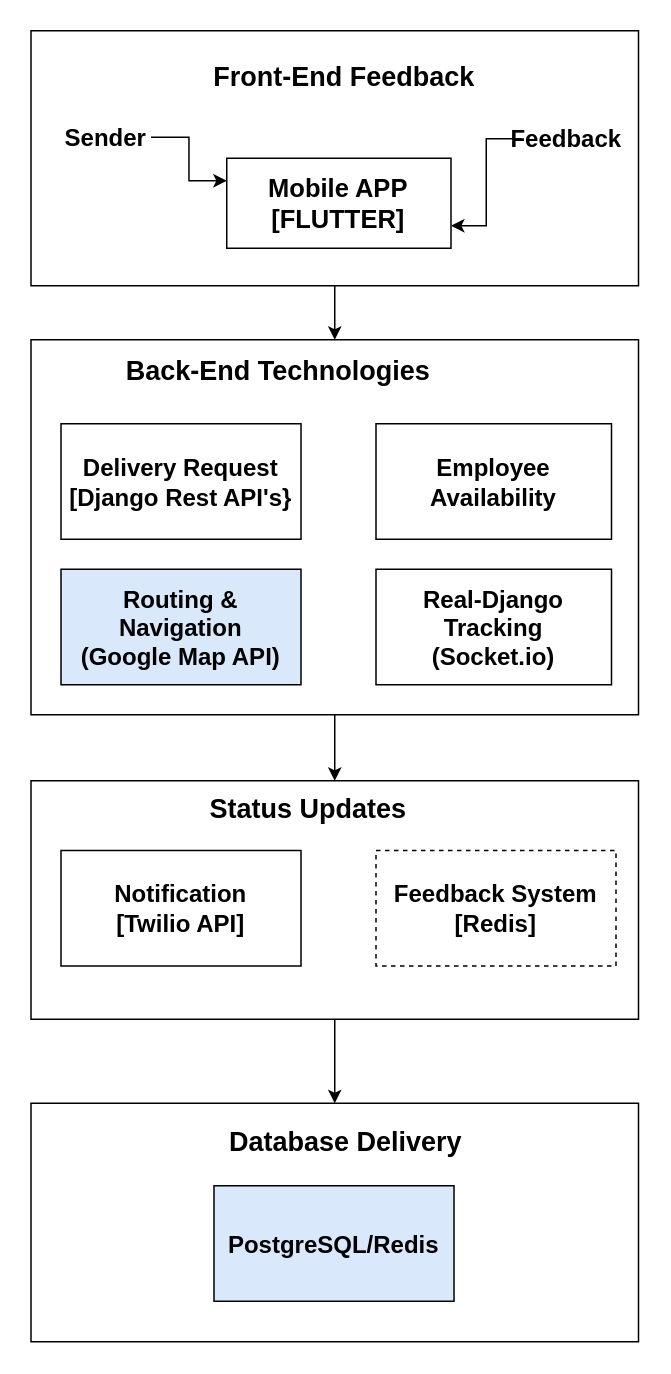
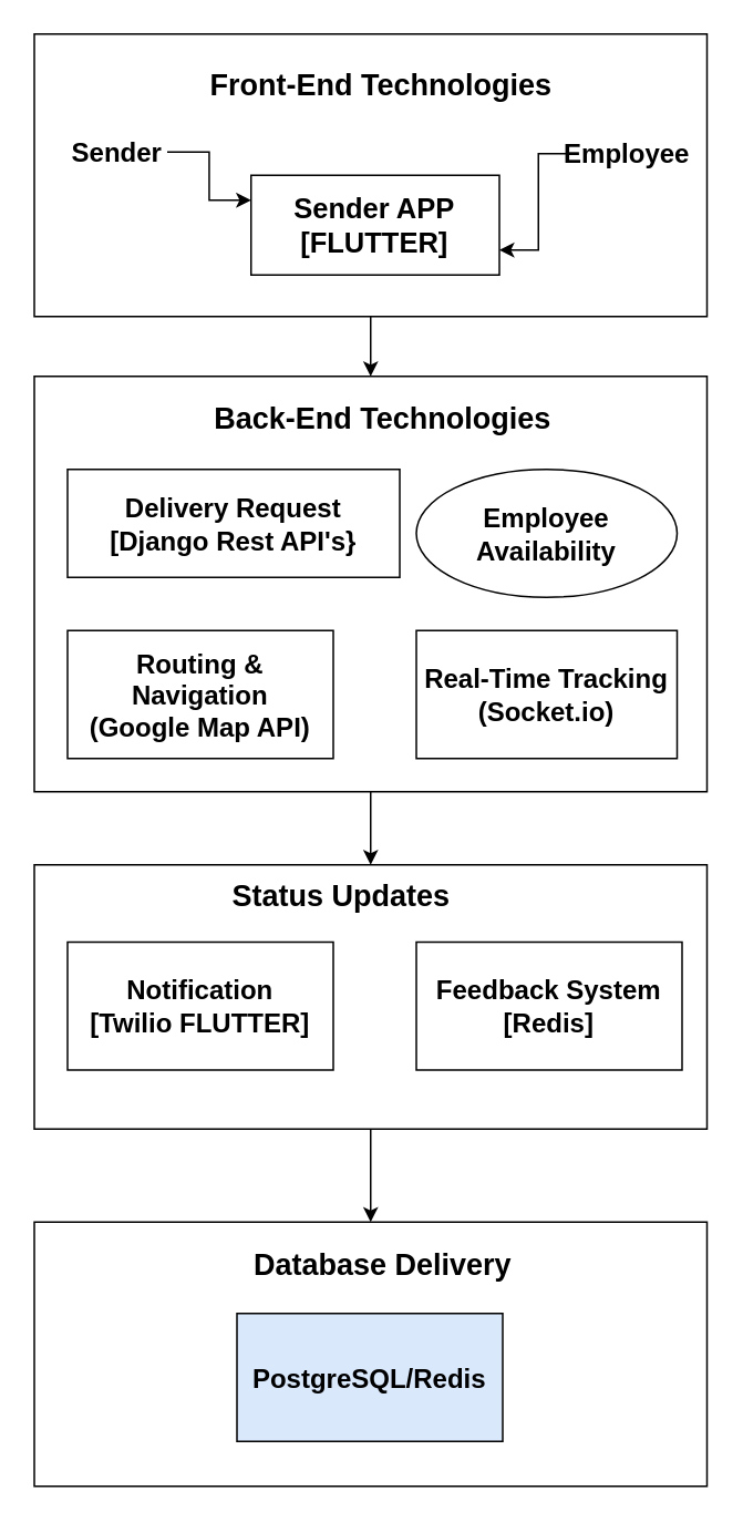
  <mxCell id="0" />
  <mxCell id="1" parent="0" />
  <mxCell id="2" style="edgeStyle=orthogonalEdgeStyle;rounded=0;orthogonalLoop=1;jettySize=auto;html=1;exitX=0.5;exitY=1;exitDx=0;exitDy=0;entryX=0.5;entryY=0;entryDx=0;entryDy=0;" edge="1" parent="1" source="3" target="12"><mxGeometry relative="1" as="geometry" /></mxCell>
  <mxCell id="3" value="" style="rounded=0;whiteSpace=wrap;html=1;" vertex="1" parent="1"><mxGeometry x="20" y="20" width="405" height="170" as="geometry" /></mxCell>
  <mxCell id="4" value="" style="rounded=0;whiteSpace=wrap;html=1;" vertex="1" parent="1"><mxGeometry x="150.5" y="105" width="149.5" height="60" as="geometry" /></mxCell>
- <mxCell id="5" value="&lt;b&gt;&lt;font style=&quot;font-size: 18px;&quot;&gt;Front-End Feedback&lt;/font&gt;&lt;/b&gt;" style="text;html=1;align=center;verticalAlign=middle;whiteSpace=wrap;rounded=0;" vertex="1" parent="1"><mxGeometry x="124" y="36" width="210" height="30" as="geometry" /></mxCell>
+ <mxCell id="5" value="&lt;b&gt;&lt;font style=&quot;font-size: 18px;&quot;&gt;Front-End Technologies&lt;/font&gt;&lt;/b&gt;" style="text;html=1;align=center;verticalAlign=middle;whiteSpace=wrap;rounded=0;" vertex="1" parent="1"><mxGeometry x="124" y="36" width="210" height="30" as="geometry" /></mxCell>
  <mxCell id="6" style="edgeStyle=orthogonalEdgeStyle;rounded=0;orthogonalLoop=1;jettySize=auto;html=1;entryX=0;entryY=0.25;entryDx=0;entryDy=0;" edge="1" parent="1" source="7" target="4"><mxGeometry relative="1" as="geometry" /></mxCell>
  <mxCell id="7" value="&lt;b&gt;&lt;font style=&quot;font-size: 16px;&quot;&gt;Sender&lt;/font&gt;&lt;/b&gt;" style="text;html=1;align=center;verticalAlign=middle;whiteSpace=wrap;rounded=0;" vertex="1" parent="1"><mxGeometry x="40" y="76" width="60" height="30" as="geometry" /></mxCell>
  <mxCell id="8" style="edgeStyle=orthogonalEdgeStyle;rounded=0;orthogonalLoop=1;jettySize=auto;html=1;entryX=1;entryY=0.75;entryDx=0;entryDy=0;" edge="1" parent="1" source="9" target="4"><mxGeometry relative="1" as="geometry" /></mxCell>
- <mxCell id="9" value="&lt;b&gt;&lt;font style=&quot;font-size: 16px;&quot;&gt;Feedback&lt;/font&gt;&lt;/b&gt;" style="text;html=1;align=center;verticalAlign=middle;whiteSpace=wrap;rounded=0;" vertex="1" parent="1"><mxGeometry x="347" y="77" width="60" height="30" as="geometry" /></mxCell>
- <mxCell id="10" value="&lt;b style=&quot;font-size: 17px;&quot;&gt;&lt;font style=&quot;font-size: 17px;&quot;&gt;Mobile APP&lt;/font&gt;&lt;/b&gt;&lt;div style=&quot;font-size: 17px;&quot;&gt;&lt;b style=&quot;&quot;&gt;&lt;font style=&quot;font-size: 17px;&quot;&gt;[FLUTTER]&lt;/font&gt;&lt;/b&gt;&lt;/div&gt;" style="text;html=1;align=center;verticalAlign=middle;whiteSpace=wrap;rounded=0;" vertex="1" parent="1"><mxGeometry x="160" y="121" width="130" height="30" as="geometry" /></mxCell>
+ <mxCell id="9" value="&lt;b&gt;&lt;font style=&quot;font-size: 16px;&quot;&gt;Employee&lt;/font&gt;&lt;/b&gt;" style="text;html=1;align=center;verticalAlign=middle;whiteSpace=wrap;rounded=0;" vertex="1" parent="1"><mxGeometry x="347" y="77" width="60" height="30" as="geometry" /></mxCell>
+ <mxCell id="10" value="&lt;b style=&quot;font-size: 17px;&quot;&gt;&lt;font style=&quot;font-size: 17px;&quot;&gt;Sender APP&lt;/font&gt;&lt;/b&gt;&lt;div style=&quot;font-size: 17px;&quot;&gt;&lt;b style=&quot;&quot;&gt;&lt;font style=&quot;font-size: 17px;&quot;&gt;[FLUTTER]&lt;/font&gt;&lt;/b&gt;&lt;/div&gt;" style="text;html=1;align=center;verticalAlign=middle;whiteSpace=wrap;rounded=0;" vertex="1" parent="1"><mxGeometry x="160" y="121" width="130" height="30" as="geometry" /></mxCell>
  <mxCell id="11" value="" style="edgeStyle=orthogonalEdgeStyle;rounded=0;orthogonalLoop=1;jettySize=auto;html=1;" edge="1" parent="1" source="12" target="19"><mxGeometry relative="1" as="geometry" /></mxCell>
  <mxCell id="12" value="" style="rounded=0;whiteSpace=wrap;html=1;" vertex="1" parent="1"><mxGeometry x="20" y="226" width="405" height="250" as="geometry" /></mxCell>
- <mxCell id="13" value="&lt;b&gt;&lt;font style=&quot;font-size: 18px;&quot;&gt;Back-End Technologies&lt;/font&gt;&lt;/b&gt;" style="text;html=1;align=center;verticalAlign=middle;whiteSpace=wrap;rounded=0;" vertex="1" parent="1"><mxGeometry x="75" y="232" width="220" height="30" as="geometry" /></mxCell>
- <mxCell id="14" value="&lt;b&gt;&lt;font style=&quot;font-size: 16px;&quot;&gt;Delivery Request&lt;/font&gt;&lt;/b&gt;&lt;div&gt;&lt;b&gt;&lt;font style=&quot;font-size: 16px;&quot;&gt;[Django Rest API's}&lt;/font&gt;&lt;/b&gt;&lt;/div&gt;" style="rounded=0;whiteSpace=wrap;html=1;" vertex="1" parent="1"><mxGeometry x="40" y="282" width="160" height="77" as="geometry" /></mxCell>
- <mxCell id="15" value="&lt;span style=&quot;font-size: 16px;&quot;&gt;&lt;b&gt;Employee Availability&lt;/b&gt;&lt;/span&gt;" style="rounded=0;whiteSpace=wrap;html=1;" vertex="1" parent="1"><mxGeometry x="250" y="282" width="157" height="77" as="geometry" /></mxCell>
- <mxCell id="16" value="&lt;span style=&quot;font-size: 16px;&quot;&gt;&lt;b&gt;Routing &amp;amp; Navigation&lt;/b&gt;&lt;/span&gt;&lt;div&gt;&lt;span style=&quot;font-size: 16px;&quot;&gt;&lt;b&gt;(Google Map API)&lt;/b&gt;&lt;/span&gt;&lt;/div&gt;" style="rounded=0;whiteSpace=wrap;html=1;fillColor=#dae8fc;" vertex="1" parent="1"><mxGeometry x="40" y="379" width="160" height="77" as="geometry" /></mxCell>
- <mxCell id="17" value="&lt;span style=&quot;font-size: 16px;&quot;&gt;&lt;b&gt;Real-Django Tracking&lt;/b&gt;&lt;/span&gt;&lt;div&gt;&lt;span style=&quot;font-size: 16px;&quot;&gt;&lt;b&gt;(Socket.io)&lt;/b&gt;&lt;/span&gt;&lt;/div&gt;" style="rounded=0;whiteSpace=wrap;html=1;" vertex="1" parent="1"><mxGeometry x="250" y="379" width="157" height="77" as="geometry" /></mxCell>
+ <mxCell id="13" value="&lt;b&gt;&lt;font style=&quot;font-size: 18px;&quot;&gt;Back-End Technologies&lt;/font&gt;&lt;/b&gt;" style="text;html=1;align=center;verticalAlign=middle;whiteSpace=wrap;rounded=0;" vertex="1" parent="1"><mxGeometry x="120" y="237" width="220" height="30" as="geometry" /></mxCell>
+ <mxCell id="14" value="&lt;b&gt;&lt;font style=&quot;font-size: 16px;&quot;&gt;Delivery Request&lt;/font&gt;&lt;/b&gt;&lt;div&gt;&lt;b&gt;&lt;font style=&quot;font-size: 16px;&quot;&gt;[Django Rest API's}&lt;/font&gt;&lt;/b&gt;&lt;/div&gt;" style="rounded=0;whiteSpace=wrap;html=1;" vertex="1" parent="1"><mxGeometry x="40" y="282" width="200" height="65" as="geometry" /></mxCell>
+ <mxCell id="15" value="&lt;span style=&quot;font-size: 16px;&quot;&gt;&lt;b&gt;Employee Availability&lt;/b&gt;&lt;/span&gt;" style="ellipse;whiteSpace=wrap;html=1;" vertex="1" parent="1"><mxGeometry x="250" y="282" width="157" height="77" as="geometry" /></mxCell>
+ <mxCell id="16" value="&lt;span style=&quot;font-size: 16px;&quot;&gt;&lt;b&gt;Routing &amp;amp; Navigation&lt;/b&gt;&lt;/span&gt;&lt;div&gt;&lt;span style=&quot;font-size: 16px;&quot;&gt;&lt;b&gt;(Google Map API)&lt;/b&gt;&lt;/span&gt;&lt;/div&gt;" style="rounded=0;whiteSpace=wrap;html=1;" vertex="1" parent="1"><mxGeometry x="40" y="379" width="160" height="77" as="geometry" /></mxCell>
+ <mxCell id="17" value="&lt;span style=&quot;font-size: 16px;&quot;&gt;&lt;b&gt;Real-Time Tracking&lt;/b&gt;&lt;/span&gt;&lt;div&gt;&lt;span style=&quot;font-size: 16px;&quot;&gt;&lt;b&gt;(Socket.io)&lt;/b&gt;&lt;/span&gt;&lt;/div&gt;" style="rounded=0;whiteSpace=wrap;html=1;" vertex="1" parent="1"><mxGeometry x="250" y="379" width="157" height="77" as="geometry" /></mxCell>
  <mxCell id="18" style="edgeStyle=orthogonalEdgeStyle;rounded=0;orthogonalLoop=1;jettySize=auto;html=1;exitX=0.5;exitY=1;exitDx=0;exitDy=0;entryX=0.5;entryY=0;entryDx=0;entryDy=0;" edge="1" parent="1" source="19" target="24"><mxGeometry relative="1" as="geometry" /></mxCell>
  <mxCell id="19" value="" style="rounded=0;whiteSpace=wrap;html=1;" vertex="1" parent="1"><mxGeometry x="20" y="520" width="405" height="159" as="geometry" /></mxCell>
  <mxCell id="20" value="&lt;b&gt;&lt;font style=&quot;font-size: 18px;&quot;&gt;Status Updates&lt;/font&gt;&lt;/b&gt;" style="text;html=1;align=center;verticalAlign=middle;whiteSpace=wrap;rounded=0;" vertex="1" parent="1"><mxGeometry x="120" y="524" width="170" height="30" as="geometry" /></mxCell>
- <mxCell id="21" value="&lt;span style=&quot;font-size: 16px;&quot;&gt;&lt;b&gt;Notification&lt;/b&gt;&lt;/span&gt;&lt;div&gt;&lt;span style=&quot;font-size: 16px;&quot;&gt;&lt;b&gt;[Twilio API]&lt;/b&gt;&lt;/span&gt;&lt;/div&gt;" style="rounded=0;whiteSpace=wrap;html=1;" vertex="1" parent="1"><mxGeometry x="40" y="566.5" width="160" height="77" as="geometry" /></mxCell>
- <mxCell id="22" value="&lt;span style=&quot;font-size: 16px;&quot;&gt;&lt;b&gt;Feedback System&lt;/b&gt;&lt;/span&gt;&lt;div&gt;&lt;span style=&quot;font-size: 16px;&quot;&gt;&lt;b&gt;[Redis]&lt;/b&gt;&lt;/span&gt;&lt;/div&gt;" style="rounded=0;whiteSpace=wrap;html=1;dashed=1;" vertex="1" parent="1"><mxGeometry x="250" y="566.5" width="160" height="77" as="geometry" /></mxCell>
+ <mxCell id="21" value="&lt;span style=&quot;font-size: 16px;&quot;&gt;&lt;b&gt;Notification&lt;/b&gt;&lt;/span&gt;&lt;div&gt;&lt;span style=&quot;font-size: 16px;&quot;&gt;&lt;b&gt;[Twilio FLUTTER]&lt;/b&gt;&lt;/span&gt;&lt;/div&gt;" style="rounded=0;whiteSpace=wrap;html=1;" vertex="1" parent="1"><mxGeometry x="40" y="566.5" width="160" height="77" as="geometry" /></mxCell>
+ <mxCell id="22" value="&lt;span style=&quot;font-size: 16px;&quot;&gt;&lt;b&gt;Feedback System&lt;/b&gt;&lt;/span&gt;&lt;div&gt;&lt;span style=&quot;font-size: 16px;&quot;&gt;&lt;b&gt;[Redis]&lt;/b&gt;&lt;/span&gt;&lt;/div&gt;" style="rounded=0;whiteSpace=wrap;html=1;" vertex="1" parent="1"><mxGeometry x="250" y="566.5" width="160" height="77" as="geometry" /></mxCell>
  <mxCell id="23" style="edgeStyle=orthogonalEdgeStyle;rounded=0;orthogonalLoop=1;jettySize=auto;html=1;exitX=0.5;exitY=1;exitDx=0;exitDy=0;" edge="1" parent="1" source="19" target="19"><mxGeometry relative="1" as="geometry" /></mxCell>
  <mxCell id="24" value="" style="rounded=0;whiteSpace=wrap;html=1;" vertex="1" parent="1"><mxGeometry x="20" y="735" width="405" height="159" as="geometry" /></mxCell>
  <mxCell id="25" value="&lt;span style=&quot;font-size: 18px;&quot;&gt;&lt;b&gt;Database Delivery&lt;/b&gt;&lt;/span&gt;" style="text;html=1;align=center;verticalAlign=middle;whiteSpace=wrap;rounded=0;" vertex="1" parent="1"><mxGeometry x="125" y="746" width="210" height="30" as="geometry" /></mxCell>
  <mxCell id="26" value="&lt;span style=&quot;font-size: 16px;&quot;&gt;&lt;b&gt;PostgreSQL/Redis&lt;/b&gt;&lt;/span&gt;" style="rounded=0;whiteSpace=wrap;html=1;fillColor=#dae8fc;" vertex="1" parent="1"><mxGeometry x="142" y="790" width="160" height="77" as="geometry" /></mxCell>
